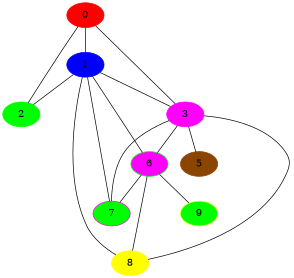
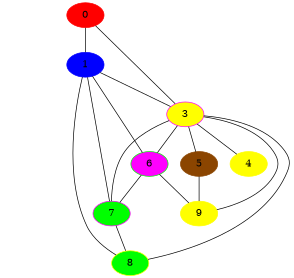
  graph {
    node [color=yellow style=filled]
    0 [color=red]
    1 [color=blue]
-   2 [color=green]
-   3 [color=magenta]
+   3 [color=magenta fillcolor=yellow]
    6 [color=green fillcolor=magenta]
    7 [color=magenta fillcolor=green]
-   8
+   8 [fillcolor=green]
+   4
    5 [color=darkorange4]
-   9 [fillcolor=green]
+   9
    0 -- 1
-   0 -- 2
    0 -- 3
-   1 -- 2
    1 -- 3
    1 -- 6
    1 -- 7
    1 -- 8
    3 -- 6
    3 -- 8
+   3 -- 4
    3 -- 5
+   3 -- 9
    6 -- 7
-   6 -- 8
+   7 -- 8
    6 -- 9
    7 -- 3
+   5 -- 9
  }
